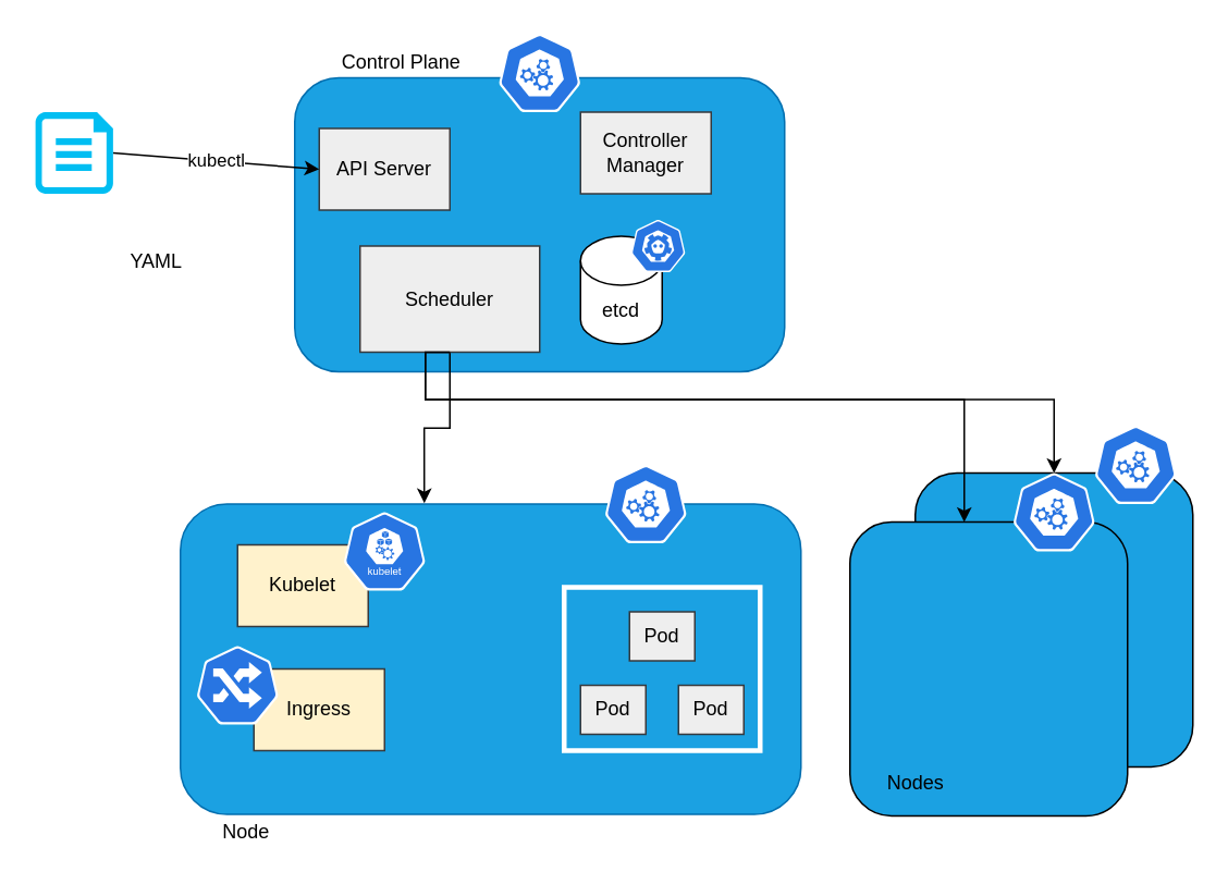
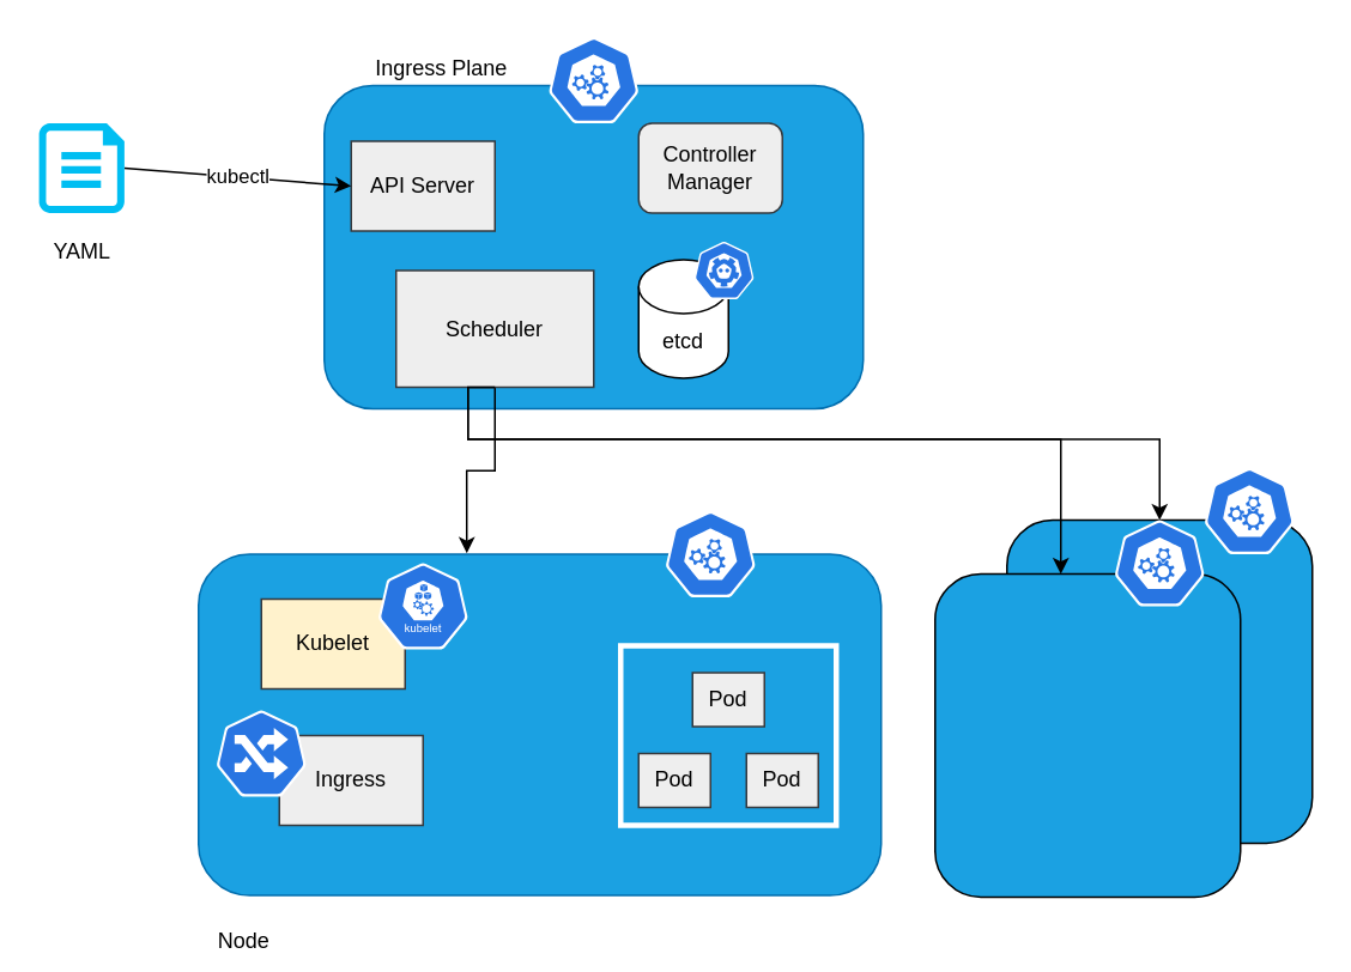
  <mxCell id="0" />
  <mxCell id="1" parent="0" />
  <mxCell id="2" value="" style="rounded=1;whiteSpace=wrap;html=1;fillColor=#1ba1e2;strokeColor=#006EAF;fontColor=#ffffff;" parent="1" vertex="1"><mxGeometry x="180" y="47" width="300" height="180" as="geometry" /></mxCell>
- <mxCell id="3" value="Control Plane" style="text;html=1;resizable=0;autosize=1;align=center;verticalAlign=middle;points=[];fillColor=none;strokeColor=none;rounded=0;" parent="1" vertex="1"><mxGeometry x="200" y="28" width="90" height="20" as="geometry" /></mxCell>
+ <mxCell id="3" value="Ingress Plane" style="text;html=1;resizable=0;autosize=1;align=center;verticalAlign=middle;points=[];fillColor=none;strokeColor=none;rounded=0;" parent="1" vertex="1"><mxGeometry x="200" y="28" width="90" height="20" as="geometry" /></mxCell>
  <mxCell id="4" value="API Server" style="rounded=0;whiteSpace=wrap;html=1;fillColor=#eeeeee;strokeColor=#36393d;fontColor=#000000;" parent="1" vertex="1"><mxGeometry x="195" y="78" width="80" height="50" as="geometry" /></mxCell>
  <mxCell id="5" value="etcd" style="shape=cylinder3;whiteSpace=wrap;html=1;boundedLbl=1;backgroundOutline=1;size=15;fillColor=#FFFFFF;fontColor=#000000;strokeColor=#000000;" parent="1" vertex="1"><mxGeometry x="355" y="144" width="50" height="66" as="geometry" /></mxCell>
- <mxCell id="6" value="Controller Manager" style="rounded=0;whiteSpace=wrap;html=1;fillColor=#eeeeee;strokeColor=#36393d;fontColor=#000000;" parent="1" vertex="1"><mxGeometry x="355" y="68" width="80" height="50" as="geometry" /></mxCell>
+ <mxCell id="6" value="Controller Manager" style="whiteSpace=wrap;html=1;fillColor=#eeeeee;strokeColor=#36393d;fontColor=#000000;rounded=1;" parent="1" vertex="1"><mxGeometry x="355" y="68" width="80" height="50" as="geometry" /></mxCell>
  <mxCell id="7" style="edgeStyle=orthogonalEdgeStyle;rounded=0;orthogonalLoop=1;jettySize=auto;html=1;fontColor=#000000;exitX=0.5;exitY=1;exitDx=0;exitDy=0;" parent="1" source="9" target="11" edge="1"><mxGeometry relative="1" as="geometry"><mxPoint x="320" y="204" as="sourcePoint" /><Array as="points"><mxPoint x="260" y="244" /><mxPoint x="645" y="244" /></Array></mxGeometry></mxCell>
  <mxCell id="8" style="edgeStyle=orthogonalEdgeStyle;rounded=0;orthogonalLoop=1;jettySize=auto;html=1;exitX=0.5;exitY=1;exitDx=0;exitDy=0;entryX=0.393;entryY=-0.003;entryDx=0;entryDy=0;fontColor=#000000;entryPerimeter=0;" parent="1" source="9" target="13" edge="1"><mxGeometry relative="1" as="geometry"><Array as="points" /></mxGeometry></mxCell>
  <mxCell id="9" value="Scheduler" style="rounded=0;whiteSpace=wrap;html=1;fillColor=#eeeeee;strokeColor=#36393d;fontColor=#000000;" parent="1" vertex="1"><mxGeometry x="220" y="150" width="110" height="65" as="geometry" /></mxCell>
  <mxCell id="10" value="" style="html=1;dashed=0;whitespace=wrap;fillColor=#2875E2;strokeColor=#ffffff;points=[[0.005,0.63,0],[0.1,0.2,0],[0.9,0.2,0],[0.5,0,0],[0.995,0.63,0],[0.72,0.99,0],[0.5,1,0],[0.28,0.99,0]];shape=mxgraph.kubernetes.icon;prIcon=master;fontColor=#000000;" parent="1" vertex="1"><mxGeometry x="305" y="20" width="50" height="48" as="geometry" /></mxCell>
  <mxCell id="11" value="" style="rounded=1;whiteSpace=wrap;html=1;fillColor=#1ba1e2;fontColor=#ffffff;strokeColor=#000000;" parent="1" vertex="1"><mxGeometry x="560" y="289" width="170" height="180" as="geometry" /></mxCell>
  <mxCell id="12" value="" style="rounded=1;whiteSpace=wrap;html=1;fillColor=#1ba1e2;fontColor=#ffffff;strokeColor=#000000;" parent="1" vertex="1"><mxGeometry x="520" y="319" width="170" height="180" as="geometry" /></mxCell>
  <mxCell id="13" value="" style="rounded=1;whiteSpace=wrap;html=1;fillColor=#1ba1e2;strokeColor=#006EAF;fontColor=#ffffff;" parent="1" vertex="1"><mxGeometry x="110" y="308" width="380" height="190" as="geometry" /></mxCell>
  <mxCell id="14" value="Pod" style="rounded=0;whiteSpace=wrap;html=1;fillColor=#eeeeee;strokeColor=#36393d;fontColor=#000000;" parent="1" vertex="1"><mxGeometry x="385" y="374" width="40" height="30" as="geometry" /></mxCell>
  <mxCell id="15" value="Pod" style="rounded=0;whiteSpace=wrap;html=1;fillColor=#eeeeee;strokeColor=#36393d;fontColor=#000000;" parent="1" vertex="1"><mxGeometry x="355" y="419" width="40" height="30" as="geometry" /></mxCell>
  <mxCell id="16" value="Pod" style="rounded=0;whiteSpace=wrap;html=1;fillColor=#eeeeee;strokeColor=#36393d;fontColor=#000000;" parent="1" vertex="1"><mxGeometry x="415" y="419" width="40" height="30" as="geometry" /></mxCell>
  <mxCell id="17" value="" style="rounded=0;whiteSpace=wrap;html=1;fillColor=none;strokeWidth=3;strokeColor=#FFFFFF;" parent="1" vertex="1"><mxGeometry x="345" y="359" width="120" height="100" as="geometry" /></mxCell>
  <mxCell id="18" value="Kubelet" style="rounded=0;whiteSpace=wrap;html=1;fillColor=#fff2cc;strokeColor=#36393d;fontColor=#000000;" parent="1" vertex="1"><mxGeometry x="145" y="333" width="80" height="50" as="geometry" /></mxCell>
  <mxCell id="19" value="" style="html=1;dashed=0;whitespace=wrap;fillColor=#2875E2;strokeColor=#ffffff;points=[[0.005,0.63,0],[0.1,0.2,0],[0.9,0.2,0],[0.5,0,0],[0.995,0.63,0],[0.72,0.99,0],[0.5,1,0],[0.28,0.99,0]];shape=mxgraph.kubernetes.icon;prIcon=kubelet;fontColor=#000000;" parent="1" vertex="1"><mxGeometry x="210" y="313" width="50" height="48" as="geometry" /></mxCell>
- <mxCell id="20" value="Node" style="text;html=1;resizable=0;autosize=1;align=center;verticalAlign=middle;points=[];rounded=0;fontColor=#000000;" parent="1" vertex="1"><mxGeometry x="130" y="499" width="40" height="20" as="geometry" /></mxCell>
- <mxCell id="21" value="Nodes" style="text;html=1;resizable=0;autosize=1;align=center;verticalAlign=middle;points=[];fillColor=none;strokeColor=none;rounded=0;fontColor=#000000;" parent="1" vertex="1"><mxGeometry x="535" y="469" width="50" height="20" as="geometry" /></mxCell>
- <mxCell id="22" value="Ingress" style="rounded=0;whiteSpace=wrap;html=1;fillColor=#fff2cc;strokeColor=#36393d;fontColor=#000000;" parent="1" vertex="1"><mxGeometry x="155" y="409" width="80" height="50" as="geometry" /></mxCell>
+ <mxCell id="20" value="Node" style="text;html=1;resizable=0;autosize=1;align=center;verticalAlign=middle;points=[];rounded=0;fontColor=#000000;" parent="1" vertex="1"><mxGeometry x="115" y="514" width="40" height="20" as="geometry" /></mxCell>
+ <mxCell id="22" value="Ingress" style="rounded=0;whiteSpace=wrap;html=1;fillColor=#eeeeee;strokeColor=#36393d;fontColor=#000000;" parent="1" vertex="1"><mxGeometry x="155" y="409" width="80" height="50" as="geometry" /></mxCell>
  <mxCell id="23" value="" style="html=1;dashed=0;whitespace=wrap;fillColor=#2875E2;strokeColor=#ffffff;points=[[0.005,0.63,0],[0.1,0.2,0],[0.9,0.2,0],[0.5,0,0],[0.995,0.63,0],[0.72,0.99,0],[0.5,1,0],[0.28,0.99,0]];shape=mxgraph.kubernetes.icon;prIcon=ing;fontColor=#000000;" parent="1" vertex="1"><mxGeometry x="120" y="395" width="50" height="48" as="geometry" /></mxCell>
  <mxCell id="24" value="" style="html=1;dashed=0;whitespace=wrap;fillColor=#2875E2;strokeColor=#ffffff;points=[[0.005,0.63,0],[0.1,0.2,0],[0.9,0.2,0],[0.5,0,0],[0.995,0.63,0],[0.72,0.99,0],[0.5,1,0],[0.28,0.99,0]];shape=mxgraph.kubernetes.icon;prIcon=master;fontColor=#000000;" parent="1" vertex="1"><mxGeometry x="370" y="284" width="50" height="48" as="geometry" /></mxCell>
  <mxCell id="25" value="" style="html=1;dashed=0;whitespace=wrap;fillColor=#2875E2;strokeColor=#ffffff;points=[[0.005,0.63,0],[0.1,0.2,0],[0.9,0.2,0],[0.5,0,0],[0.995,0.63,0],[0.72,0.99,0],[0.5,1,0],[0.28,0.99,0]];shape=mxgraph.kubernetes.icon;prIcon=master;fontColor=#000000;" parent="1" vertex="1"><mxGeometry x="620" y="289" width="50" height="48" as="geometry" /></mxCell>
  <mxCell id="26" value="" style="html=1;dashed=0;whitespace=wrap;fillColor=#2875E2;strokeColor=#ffffff;points=[[0.005,0.63,0],[0.1,0.2,0],[0.9,0.2,0],[0.5,0,0],[0.995,0.63,0],[0.72,0.99,0],[0.5,1,0],[0.28,0.99,0]];shape=mxgraph.kubernetes.icon;prIcon=master;fontColor=#000000;" parent="1" vertex="1"><mxGeometry x="670" y="260" width="50" height="48" as="geometry" /></mxCell>
  <mxCell id="27" style="edgeStyle=orthogonalEdgeStyle;rounded=0;orthogonalLoop=1;jettySize=auto;html=1;exitX=0.5;exitY=1;exitDx=0;exitDy=0;fontColor=#000000;" parent="1" source="9" edge="1"><mxGeometry relative="1" as="geometry"><mxPoint x="590" y="319" as="targetPoint" /><Array as="points"><mxPoint x="260" y="244" /><mxPoint x="590" y="244" /></Array></mxGeometry></mxCell>
  <mxCell id="28" value="kubectl" style="edgeStyle=none;html=1;exitX=1;exitY=0.5;exitDx=0;exitDy=0;exitPerimeter=0;fontColor=#000000;entryX=0;entryY=0.5;entryDx=0;entryDy=0;" edge="1" parent="1" source="29" target="4"><mxGeometry relative="1" as="geometry"><mxPoint x="230" y="94" as="targetPoint" /></mxGeometry></mxCell>
  <mxCell id="29" value="" style="verticalLabelPosition=bottom;html=1;verticalAlign=top;align=center;strokeColor=none;fillColor=#00BEF2;shape=mxgraph.azure.cloud_services_configuration_file;pointerEvents=1;fontColor=#000000;" vertex="1" parent="1"><mxGeometry x="21.25" y="68" width="47.5" height="50" as="geometry" /></mxCell>
- <mxCell id="30" value="YAML" style="text;html=1;resizable=0;autosize=1;align=center;verticalAlign=middle;points=[];rounded=0;fontColor=#000000;" vertex="1" parent="1"><mxGeometry x="70" y="150" width="50" height="20" as="geometry" /></mxCell>
+ <mxCell id="30" value="YAML" style="text;html=1;resizable=0;autosize=1;align=center;verticalAlign=middle;points=[];rounded=0;fontColor=#000000;" vertex="1" parent="1"><mxGeometry x="20" y="130" width="50" height="20" as="geometry" /></mxCell>
  <mxCell id="31" value="" style="html=1;dashed=0;whitespace=wrap;fillColor=#2875E2;strokeColor=#ffffff;points=[[0.005,0.63,0],[0.1,0.2,0],[0.9,0.2,0],[0.5,0,0],[0.995,0.63,0],[0.72,0.99,0],[0.5,1,0],[0.28,0.99,0]];shape=mxgraph.kubernetes.icon;prIcon=etcd;fontColor=#000000;" vertex="1" parent="1"><mxGeometry x="385" y="134" width="35" height="32" as="geometry" /></mxCell>
